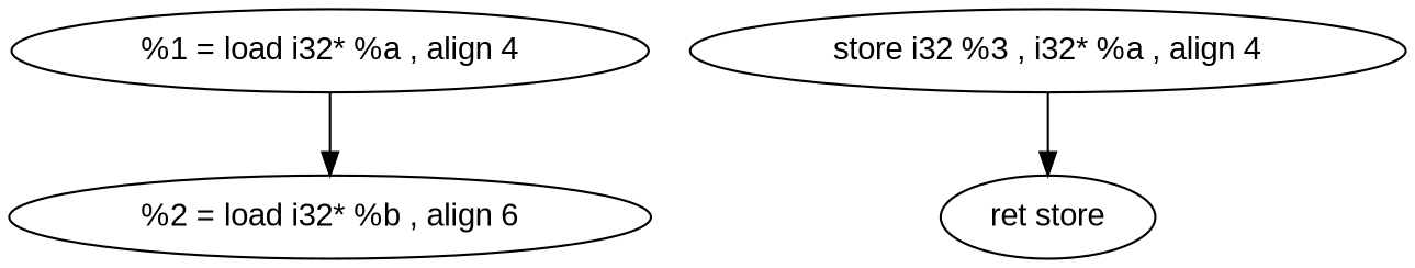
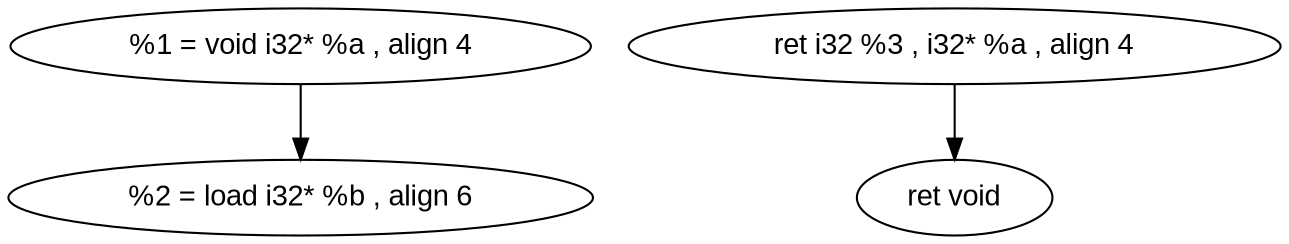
  digraph {
    fontname="Liberation Sans"
    node [fontname="Liberation Sans"]
    edge [fontname="Liberation Sans"]
-   n1 [height=0.5 label="%1 = load i32* %a , align 4" width=3.8394]
+   n1 [height=0.5 label="%1 = void i32* %a , align 4" width=3.8394]
    n2 [height=0.5 label="%2 = load i32* %b , align 6" width=3.8623]
-   n3 [height=0.5 label="store i32 %3 , i32* %a , align 4" width=4.3102]
-   n4 [height=0.5 label="ret store" width=1.2888]
+   n3 [height=0.5 label="ret i32 %3 , i32* %a , align 4" width=4.3102]
+   n4 [height=0.5 label="ret void" width=1.2888]
    n1 -> n2
    n3 -> n4
  }
